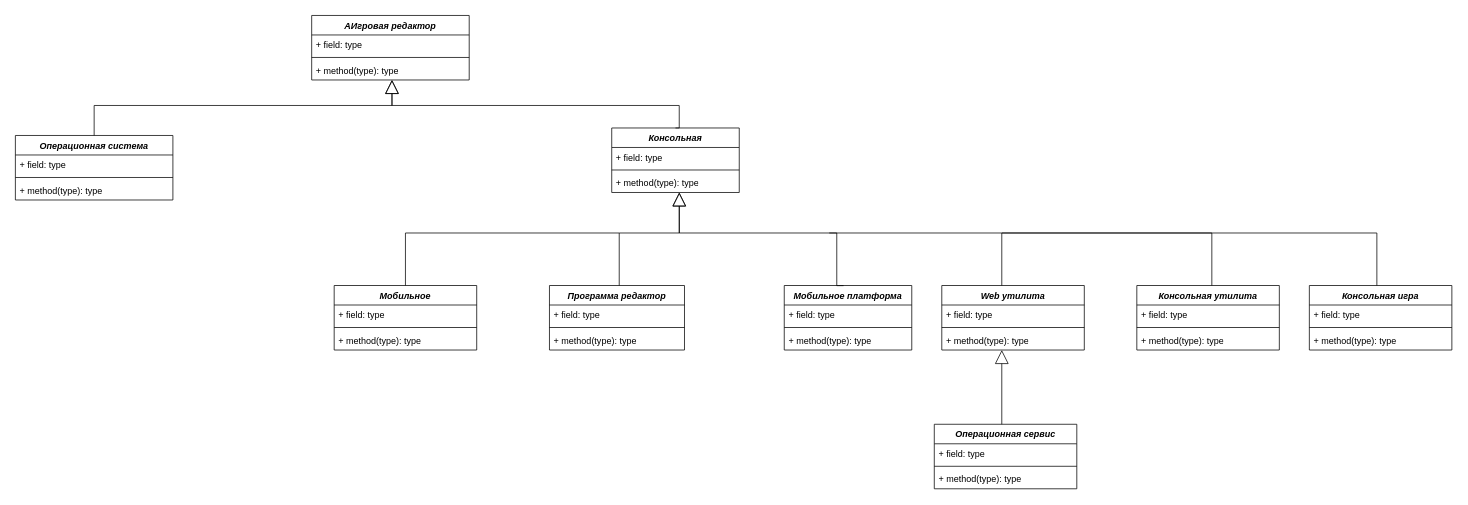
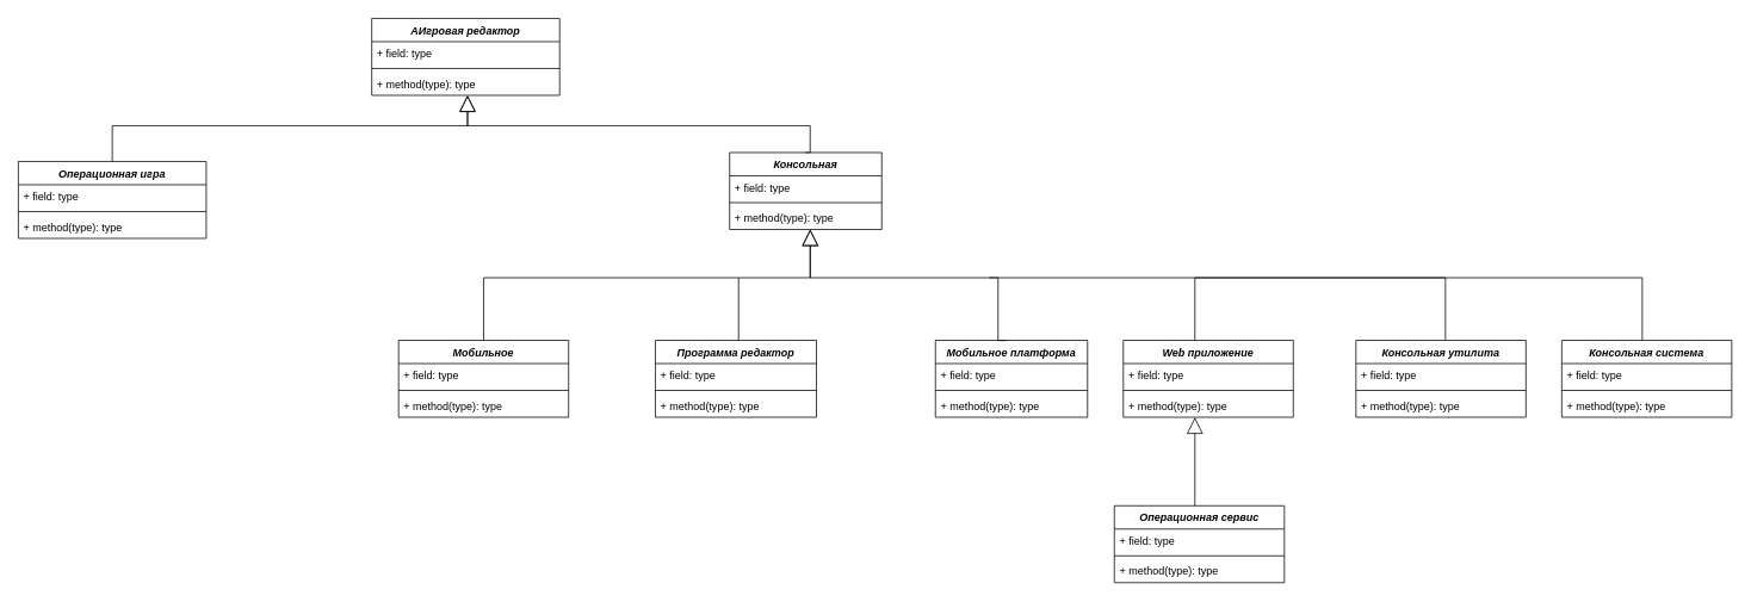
  <mxCell id="0" />
  <mxCell id="1" parent="0" />
  <mxCell id="2" value="&lt;i&gt;АИгровая редактор&lt;/i&gt;" style="swimlane;fontStyle=1;align=center;verticalAlign=top;childLayout=stackLayout;horizontal=1;startSize=26;horizontalStack=0;resizeParent=1;resizeParentMax=0;resizeLast=0;collapsible=1;marginBottom=0;whiteSpace=wrap;html=1;" vertex="1" parent="1"><mxGeometry x="415" y="20" width="210" height="86" as="geometry" /></mxCell>
  <mxCell id="3" value="+ field: type" style="text;strokeColor=none;fillColor=none;align=left;verticalAlign=top;spacingLeft=4;spacingRight=4;overflow=hidden;rotatable=0;points=[[0,0.5],[1,0.5]];portConstraint=eastwest;whiteSpace=wrap;html=1;" vertex="1" parent="2"><mxGeometry y="26" width="210" height="26" as="geometry" /></mxCell>
  <mxCell id="4" value="" style="line;strokeWidth=1;fillColor=none;align=left;verticalAlign=middle;spacingTop=-1;spacingLeft=3;spacingRight=3;rotatable=0;labelPosition=right;points=[];portConstraint=eastwest;strokeColor=inherit;" vertex="1" parent="2"><mxGeometry y="52" width="210" height="8" as="geometry" /></mxCell>
  <mxCell id="5" value="+ method(type): type" style="text;strokeColor=none;fillColor=none;align=left;verticalAlign=top;spacingLeft=4;spacingRight=4;overflow=hidden;rotatable=0;points=[[0,0.5],[1,0.5]];portConstraint=eastwest;whiteSpace=wrap;html=1;" vertex="1" parent="2"><mxGeometry y="60" width="210" height="26" as="geometry" /></mxCell>
- <mxCell id="6" value="&lt;i&gt;Операционная система&lt;/i&gt;" style="swimlane;fontStyle=1;align=center;verticalAlign=top;childLayout=stackLayout;horizontal=1;startSize=26;horizontalStack=0;resizeParent=1;resizeParentMax=0;resizeLast=0;collapsible=1;marginBottom=0;whiteSpace=wrap;html=1;" vertex="1" parent="1"><mxGeometry x="20" y="180" width="210" height="86" as="geometry" /></mxCell>
+ <mxCell id="6" value="&lt;i&gt;Операционная игра&lt;/i&gt;" style="swimlane;fontStyle=1;align=center;verticalAlign=top;childLayout=stackLayout;horizontal=1;startSize=26;horizontalStack=0;resizeParent=1;resizeParentMax=0;resizeLast=0;collapsible=1;marginBottom=0;whiteSpace=wrap;html=1;" vertex="1" parent="1"><mxGeometry x="20" y="180" width="210" height="86" as="geometry" /></mxCell>
  <mxCell id="7" value="+ field: type" style="text;strokeColor=none;fillColor=none;align=left;verticalAlign=top;spacingLeft=4;spacingRight=4;overflow=hidden;rotatable=0;points=[[0,0.5],[1,0.5]];portConstraint=eastwest;whiteSpace=wrap;html=1;" vertex="1" parent="6"><mxGeometry y="26" width="210" height="26" as="geometry" /></mxCell>
  <mxCell id="8" value="" style="line;strokeWidth=1;fillColor=none;align=left;verticalAlign=middle;spacingTop=-1;spacingLeft=3;spacingRight=3;rotatable=0;labelPosition=right;points=[];portConstraint=eastwest;strokeColor=inherit;" vertex="1" parent="6"><mxGeometry y="52" width="210" height="8" as="geometry" /></mxCell>
  <mxCell id="9" value="+ method(type): type" style="text;strokeColor=none;fillColor=none;align=left;verticalAlign=top;spacingLeft=4;spacingRight=4;overflow=hidden;rotatable=0;points=[[0,0.5],[1,0.5]];portConstraint=eastwest;whiteSpace=wrap;html=1;" vertex="1" parent="6"><mxGeometry y="60" width="210" height="26" as="geometry" /></mxCell>
  <mxCell id="10" value="&lt;i&gt;Консольная&lt;/i&gt;" style="swimlane;fontStyle=1;align=center;verticalAlign=top;childLayout=stackLayout;horizontal=1;startSize=26;horizontalStack=0;resizeParent=1;resizeParentMax=0;resizeLast=0;collapsible=1;marginBottom=0;whiteSpace=wrap;html=1;" vertex="1" parent="1"><mxGeometry x="815" y="170" width="170" height="86" as="geometry" /></mxCell>
  <mxCell id="11" value="+ field: type" style="text;strokeColor=none;fillColor=none;align=left;verticalAlign=top;spacingLeft=4;spacingRight=4;overflow=hidden;rotatable=0;points=[[0,0.5],[1,0.5]];portConstraint=eastwest;whiteSpace=wrap;html=1;" vertex="1" parent="10"><mxGeometry y="26" width="170" height="26" as="geometry" /></mxCell>
  <mxCell id="12" value="" style="line;strokeWidth=1;fillColor=none;align=left;verticalAlign=middle;spacingTop=-1;spacingLeft=3;spacingRight=3;rotatable=0;labelPosition=right;points=[];portConstraint=eastwest;strokeColor=inherit;" vertex="1" parent="10"><mxGeometry y="52" width="170" height="8" as="geometry" /></mxCell>
  <mxCell id="13" value="+ method(type): type" style="text;strokeColor=none;fillColor=none;align=left;verticalAlign=top;spacingLeft=4;spacingRight=4;overflow=hidden;rotatable=0;points=[[0,0.5],[1,0.5]];portConstraint=eastwest;whiteSpace=wrap;html=1;" vertex="1" parent="10"><mxGeometry y="60" width="170" height="26" as="geometry" /></mxCell>
- <mxCell id="14" value="&lt;i&gt;Web утилита&lt;/i&gt;" style="swimlane;fontStyle=1;align=center;verticalAlign=top;childLayout=stackLayout;horizontal=1;startSize=26;horizontalStack=0;resizeParent=1;resizeParentMax=0;resizeLast=0;collapsible=1;marginBottom=0;whiteSpace=wrap;html=1;" vertex="1" parent="1"><mxGeometry x="1255" y="380" width="190" height="86" as="geometry" /></mxCell>
+ <mxCell id="14" value="&lt;i&gt;Web приложение&lt;/i&gt;" style="swimlane;fontStyle=1;align=center;verticalAlign=top;childLayout=stackLayout;horizontal=1;startSize=26;horizontalStack=0;resizeParent=1;resizeParentMax=0;resizeLast=0;collapsible=1;marginBottom=0;whiteSpace=wrap;html=1;" vertex="1" parent="1"><mxGeometry x="1255" y="380" width="190" height="86" as="geometry" /></mxCell>
  <mxCell id="15" value="+ field: type" style="text;strokeColor=none;fillColor=none;align=left;verticalAlign=top;spacingLeft=4;spacingRight=4;overflow=hidden;rotatable=0;points=[[0,0.5],[1,0.5]];portConstraint=eastwest;whiteSpace=wrap;html=1;" vertex="1" parent="14"><mxGeometry y="26" width="190" height="26" as="geometry" /></mxCell>
  <mxCell id="16" value="" style="line;strokeWidth=1;fillColor=none;align=left;verticalAlign=middle;spacingTop=-1;spacingLeft=3;spacingRight=3;rotatable=0;labelPosition=right;points=[];portConstraint=eastwest;strokeColor=inherit;" vertex="1" parent="14"><mxGeometry y="52" width="190" height="8" as="geometry" /></mxCell>
  <mxCell id="17" value="+ method(type): type" style="text;strokeColor=none;fillColor=none;align=left;verticalAlign=top;spacingLeft=4;spacingRight=4;overflow=hidden;rotatable=0;points=[[0,0.5],[1,0.5]];portConstraint=eastwest;whiteSpace=wrap;html=1;" vertex="1" parent="14"><mxGeometry y="60" width="190" height="26" as="geometry" /></mxCell>
  <mxCell id="18" value="&lt;i&gt;Операционная сервис&lt;/i&gt;" style="swimlane;fontStyle=1;align=center;verticalAlign=top;childLayout=stackLayout;horizontal=1;startSize=26;horizontalStack=0;resizeParent=1;resizeParentMax=0;resizeLast=0;collapsible=1;marginBottom=0;whiteSpace=wrap;html=1;" vertex="1" parent="1"><mxGeometry x="1245" y="565" width="190" height="86" as="geometry" /></mxCell>
  <mxCell id="19" value="+ field: type" style="text;strokeColor=none;fillColor=none;align=left;verticalAlign=top;spacingLeft=4;spacingRight=4;overflow=hidden;rotatable=0;points=[[0,0.5],[1,0.5]];portConstraint=eastwest;whiteSpace=wrap;html=1;" vertex="1" parent="18"><mxGeometry y="26" width="190" height="26" as="geometry" /></mxCell>
  <mxCell id="20" value="" style="line;strokeWidth=1;fillColor=none;align=left;verticalAlign=middle;spacingTop=-1;spacingLeft=3;spacingRight=3;rotatable=0;labelPosition=right;points=[];portConstraint=eastwest;strokeColor=inherit;" vertex="1" parent="18"><mxGeometry y="52" width="190" height="8" as="geometry" /></mxCell>
  <mxCell id="21" value="+ method(type): type" style="text;strokeColor=none;fillColor=none;align=left;verticalAlign=top;spacingLeft=4;spacingRight=4;overflow=hidden;rotatable=0;points=[[0,0.5],[1,0.5]];portConstraint=eastwest;whiteSpace=wrap;html=1;" vertex="1" parent="18"><mxGeometry y="60" width="190" height="26" as="geometry" /></mxCell>
  <mxCell id="22" value="&lt;i&gt;Мобильное&lt;/i&gt;" style="swimlane;fontStyle=1;align=center;verticalAlign=top;childLayout=stackLayout;horizontal=1;startSize=26;horizontalStack=0;resizeParent=1;resizeParentMax=0;resizeLast=0;collapsible=1;marginBottom=0;whiteSpace=wrap;html=1;" vertex="1" parent="1"><mxGeometry x="445" y="380" width="190" height="86" as="geometry" /></mxCell>
  <mxCell id="23" value="+ field: type" style="text;strokeColor=none;fillColor=none;align=left;verticalAlign=top;spacingLeft=4;spacingRight=4;overflow=hidden;rotatable=0;points=[[0,0.5],[1,0.5]];portConstraint=eastwest;whiteSpace=wrap;html=1;" vertex="1" parent="22"><mxGeometry y="26" width="190" height="26" as="geometry" /></mxCell>
  <mxCell id="24" value="" style="line;strokeWidth=1;fillColor=none;align=left;verticalAlign=middle;spacingTop=-1;spacingLeft=3;spacingRight=3;rotatable=0;labelPosition=right;points=[];portConstraint=eastwest;strokeColor=inherit;" vertex="1" parent="22"><mxGeometry y="52" width="190" height="8" as="geometry" /></mxCell>
  <mxCell id="25" value="+ method(type): type" style="text;strokeColor=none;fillColor=none;align=left;verticalAlign=top;spacingLeft=4;spacingRight=4;overflow=hidden;rotatable=0;points=[[0,0.5],[1,0.5]];portConstraint=eastwest;whiteSpace=wrap;html=1;" vertex="1" parent="22"><mxGeometry y="60" width="190" height="26" as="geometry" /></mxCell>
  <mxCell id="26" value="&lt;i&gt;Мобильное платформа&lt;/i&gt;" style="swimlane;fontStyle=1;align=center;verticalAlign=top;childLayout=stackLayout;horizontal=1;startSize=26;horizontalStack=0;resizeParent=1;resizeParentMax=0;resizeLast=0;collapsible=1;marginBottom=0;whiteSpace=wrap;html=1;" vertex="1" parent="1"><mxGeometry x="1045" y="380" width="170" height="86" as="geometry" /></mxCell>
  <mxCell id="27" value="+ field: type" style="text;strokeColor=none;fillColor=none;align=left;verticalAlign=top;spacingLeft=4;spacingRight=4;overflow=hidden;rotatable=0;points=[[0,0.5],[1,0.5]];portConstraint=eastwest;whiteSpace=wrap;html=1;" vertex="1" parent="26"><mxGeometry y="26" width="170" height="26" as="geometry" /></mxCell>
  <mxCell id="28" value="" style="line;strokeWidth=1;fillColor=none;align=left;verticalAlign=middle;spacingTop=-1;spacingLeft=3;spacingRight=3;rotatable=0;labelPosition=right;points=[];portConstraint=eastwest;strokeColor=inherit;" vertex="1" parent="26"><mxGeometry y="52" width="170" height="8" as="geometry" /></mxCell>
  <mxCell id="29" value="+ method(type): type" style="text;strokeColor=none;fillColor=none;align=left;verticalAlign=top;spacingLeft=4;spacingRight=4;overflow=hidden;rotatable=0;points=[[0,0.5],[1,0.5]];portConstraint=eastwest;whiteSpace=wrap;html=1;" vertex="1" parent="26"><mxGeometry y="60" width="170" height="26" as="geometry" /></mxCell>
  <mxCell id="30" value="&lt;i&gt;Программа редактор&lt;/i&gt;" style="swimlane;fontStyle=1;align=center;verticalAlign=top;childLayout=stackLayout;horizontal=1;startSize=26;horizontalStack=0;resizeParent=1;resizeParentMax=0;resizeLast=0;collapsible=1;marginBottom=0;whiteSpace=wrap;html=1;" vertex="1" parent="1"><mxGeometry x="732" y="380" width="180" height="86" as="geometry" /></mxCell>
  <mxCell id="31" value="+ field: type" style="text;strokeColor=none;fillColor=none;align=left;verticalAlign=top;spacingLeft=4;spacingRight=4;overflow=hidden;rotatable=0;points=[[0,0.5],[1,0.5]];portConstraint=eastwest;whiteSpace=wrap;html=1;" vertex="1" parent="30"><mxGeometry y="26" width="180" height="26" as="geometry" /></mxCell>
  <mxCell id="32" value="" style="line;strokeWidth=1;fillColor=none;align=left;verticalAlign=middle;spacingTop=-1;spacingLeft=3;spacingRight=3;rotatable=0;labelPosition=right;points=[];portConstraint=eastwest;strokeColor=inherit;" vertex="1" parent="30"><mxGeometry y="52" width="180" height="8" as="geometry" /></mxCell>
  <mxCell id="33" value="+ method(type): type" style="text;strokeColor=none;fillColor=none;align=left;verticalAlign=top;spacingLeft=4;spacingRight=4;overflow=hidden;rotatable=0;points=[[0,0.5],[1,0.5]];portConstraint=eastwest;whiteSpace=wrap;html=1;" vertex="1" parent="30"><mxGeometry y="60" width="180" height="26" as="geometry" /></mxCell>
  <mxCell id="34" value="" style="endArrow=block;endSize=16;endFill=0;html=1;rounded=0;entryX=1;entryY=0.5;entryDx=0;entryDy=0;edgeStyle=orthogonalEdgeStyle;exitX=0.465;exitY=0.002;exitDx=0;exitDy=0;exitPerimeter=0;" edge="1" parent="1" source="26"><mxGeometry width="160" relative="1" as="geometry"><mxPoint x="1135" y="367" as="sourcePoint" /><mxPoint x="905" y="256" as="targetPoint" /><Array as="points"><mxPoint x="1115" y="310" /><mxPoint x="905" y="310" /></Array></mxGeometry></mxCell>
  <mxCell id="35" value="" style="endArrow=block;endSize=16;endFill=0;html=1;rounded=0;edgeStyle=orthogonalEdgeStyle;entryX=0.536;entryY=0.991;entryDx=0;entryDy=0;entryPerimeter=0;" edge="1" parent="1"><mxGeometry width="160" relative="1" as="geometry"><mxPoint x="825" y="380" as="sourcePoint" /><mxPoint x="905.08" y="255.996" as="targetPoint" /><Array as="points"><mxPoint x="825" y="380" /><mxPoint x="825" y="310" /><mxPoint x="905" y="310" /></Array></mxGeometry></mxCell>
  <mxCell id="36" value="" style="endArrow=none;html=1;edgeStyle=orthogonalEdgeStyle;rounded=0;entryX=0.5;entryY=0;entryDx=0;entryDy=0;" edge="1" parent="1" target="22"><mxGeometry relative="1" as="geometry"><mxPoint x="825" y="310" as="sourcePoint" /><mxPoint x="235" y="300" as="targetPoint" /><Array as="points"><mxPoint x="540" y="310" /></Array></mxGeometry></mxCell>
  <mxCell id="37" value="" style="endArrow=block;endSize=16;endFill=0;html=1;rounded=0;entryX=1;entryY=0.5;entryDx=0;entryDy=0;edgeStyle=orthogonalEdgeStyle;exitX=0.5;exitY=0;exitDx=0;exitDy=0;" edge="1" parent="1" source="10"><mxGeometry width="160" relative="1" as="geometry"><mxPoint x="732" y="230.004" as="sourcePoint" /><mxPoint x="522" y="106.004" as="targetPoint" /><Array as="points"><mxPoint x="905" y="140" /><mxPoint x="522" y="140" /></Array></mxGeometry></mxCell>
  <mxCell id="38" value="" style="endArrow=block;endSize=16;endFill=0;html=1;rounded=0;edgeStyle=orthogonalEdgeStyle;exitX=0.5;exitY=0;exitDx=0;exitDy=0;entryX=0.536;entryY=0.991;entryDx=0;entryDy=0;entryPerimeter=0;" edge="1" parent="1" source="6"><mxGeometry width="160" relative="1" as="geometry"><mxPoint x="372" y="231.454" as="sourcePoint" /><mxPoint x="522.08" y="106" as="targetPoint" /><Array as="points"><mxPoint x="125" y="140" /><mxPoint x="522" y="140" /></Array></mxGeometry></mxCell>
  <mxCell id="39" value="" style="endArrow=none;html=1;edgeStyle=orthogonalEdgeStyle;rounded=0;entryX=0.5;entryY=0;entryDx=0;entryDy=0;" edge="1" parent="1"><mxGeometry relative="1" as="geometry"><mxPoint x="1105" y="310" as="sourcePoint" /><mxPoint x="1335" y="380" as="targetPoint" /><Array as="points"><mxPoint x="1335" y="310" /></Array></mxGeometry></mxCell>
  <mxCell id="40" value="" style="endArrow=block;endSize=16;endFill=0;html=1;rounded=0;entryX=1;entryY=0.5;entryDx=0;entryDy=0;edgeStyle=orthogonalEdgeStyle;" edge="1" parent="1"><mxGeometry width="160" relative="1" as="geometry"><mxPoint x="1335" y="565" as="sourcePoint" /><mxPoint x="1335" y="466.004" as="targetPoint" /><Array as="points"><mxPoint x="1335" y="565" /></Array></mxGeometry></mxCell>
  <mxCell id="41" value="&lt;i&gt;Консольная утилита&lt;/i&gt;" style="swimlane;fontStyle=1;align=center;verticalAlign=top;childLayout=stackLayout;horizontal=1;startSize=26;horizontalStack=0;resizeParent=1;resizeParentMax=0;resizeLast=0;collapsible=1;marginBottom=0;whiteSpace=wrap;html=1;" vertex="1" parent="1"><mxGeometry x="1515" y="380" width="190" height="86" as="geometry" /></mxCell>
  <mxCell id="42" value="+ field: type" style="text;strokeColor=none;fillColor=none;align=left;verticalAlign=top;spacingLeft=4;spacingRight=4;overflow=hidden;rotatable=0;points=[[0,0.5],[1,0.5]];portConstraint=eastwest;whiteSpace=wrap;html=1;" vertex="1" parent="41"><mxGeometry y="26" width="190" height="26" as="geometry" /></mxCell>
  <mxCell id="43" value="" style="line;strokeWidth=1;fillColor=none;align=left;verticalAlign=middle;spacingTop=-1;spacingLeft=3;spacingRight=3;rotatable=0;labelPosition=right;points=[];portConstraint=eastwest;strokeColor=inherit;" vertex="1" parent="41"><mxGeometry y="52" width="190" height="8" as="geometry" /></mxCell>
  <mxCell id="44" value="+ method(type): type" style="text;strokeColor=none;fillColor=none;align=left;verticalAlign=top;spacingLeft=4;spacingRight=4;overflow=hidden;rotatable=0;points=[[0,0.5],[1,0.5]];portConstraint=eastwest;whiteSpace=wrap;html=1;" vertex="1" parent="41"><mxGeometry y="60" width="190" height="26" as="geometry" /></mxCell>
- <mxCell id="45" value="&lt;i&gt;Консольная игра&lt;/i&gt;" style="swimlane;fontStyle=1;align=center;verticalAlign=top;childLayout=stackLayout;horizontal=1;startSize=26;horizontalStack=0;resizeParent=1;resizeParentMax=0;resizeLast=0;collapsible=1;marginBottom=0;whiteSpace=wrap;html=1;" vertex="1" parent="1"><mxGeometry x="1745" y="380" width="190" height="86" as="geometry" /></mxCell>
+ <mxCell id="45" value="&lt;i&gt;Консольная система&lt;/i&gt;" style="swimlane;fontStyle=1;align=center;verticalAlign=top;childLayout=stackLayout;horizontal=1;startSize=26;horizontalStack=0;resizeParent=1;resizeParentMax=0;resizeLast=0;collapsible=1;marginBottom=0;whiteSpace=wrap;html=1;" vertex="1" parent="1"><mxGeometry x="1745" y="380" width="190" height="86" as="geometry" /></mxCell>
  <mxCell id="46" value="+ field: type" style="text;strokeColor=none;fillColor=none;align=left;verticalAlign=top;spacingLeft=4;spacingRight=4;overflow=hidden;rotatable=0;points=[[0,0.5],[1,0.5]];portConstraint=eastwest;whiteSpace=wrap;html=1;" vertex="1" parent="45"><mxGeometry y="26" width="190" height="26" as="geometry" /></mxCell>
  <mxCell id="47" value="" style="line;strokeWidth=1;fillColor=none;align=left;verticalAlign=middle;spacingTop=-1;spacingLeft=3;spacingRight=3;rotatable=0;labelPosition=right;points=[];portConstraint=eastwest;strokeColor=inherit;" vertex="1" parent="45"><mxGeometry y="52" width="190" height="8" as="geometry" /></mxCell>
  <mxCell id="48" value="+ method(type): type" style="text;strokeColor=none;fillColor=none;align=left;verticalAlign=top;spacingLeft=4;spacingRight=4;overflow=hidden;rotatable=0;points=[[0,0.5],[1,0.5]];portConstraint=eastwest;whiteSpace=wrap;html=1;" vertex="1" parent="45"><mxGeometry y="60" width="190" height="26" as="geometry" /></mxCell>
  <mxCell id="49" value="" style="endArrow=none;html=1;edgeStyle=orthogonalEdgeStyle;rounded=0;entryX=0.5;entryY=0;entryDx=0;entryDy=0;" edge="1" parent="1"><mxGeometry relative="1" as="geometry"><mxPoint x="1335" y="310" as="sourcePoint" /><mxPoint x="1835" y="380" as="targetPoint" /><Array as="points"><mxPoint x="1835" y="310" /></Array></mxGeometry></mxCell>
  <mxCell id="50" value="" style="endArrow=none;html=1;edgeStyle=orthogonalEdgeStyle;rounded=0;entryX=0.5;entryY=0;entryDx=0;entryDy=0;" edge="1" parent="1"><mxGeometry relative="1" as="geometry"><mxPoint x="1335" y="310" as="sourcePoint" /><mxPoint x="1615" y="380" as="targetPoint" /><Array as="points"><mxPoint x="1615" y="310" /></Array></mxGeometry></mxCell>
